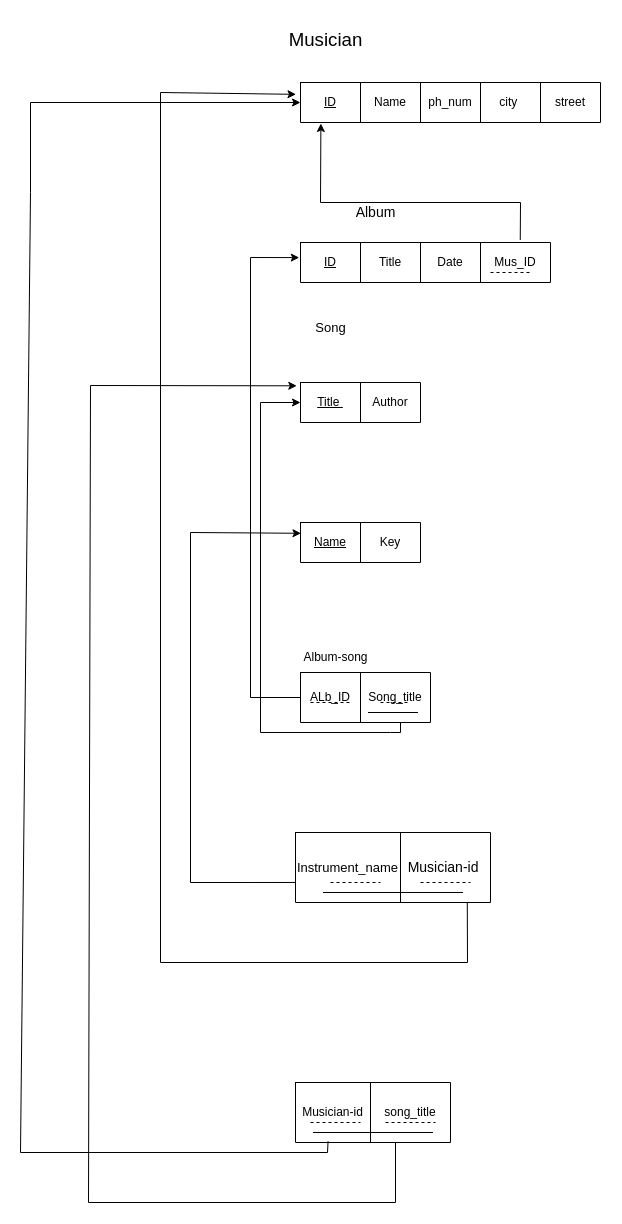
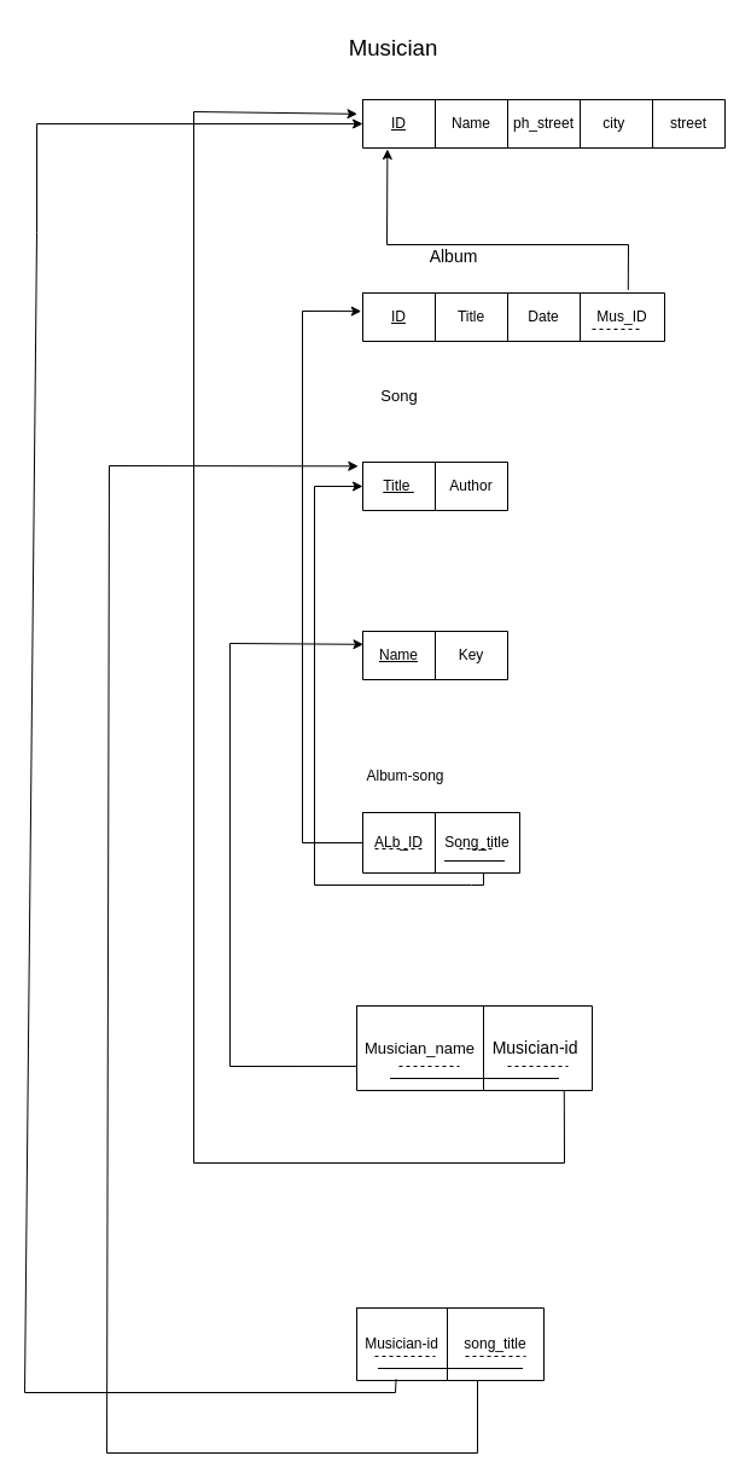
  <mxCell id="0" />
  <mxCell id="1" parent="0" />
  <mxCell id="2" value="" style="shape=table;startSize=0;container=1;collapsible=0;childLayout=tableLayout;" vertex="1" parent="1"><mxGeometry x="300" y="82" width="300" height="40" as="geometry" /></mxCell>
  <mxCell id="3" value="" style="shape=tableRow;horizontal=0;startSize=0;swimlaneHead=0;swimlaneBody=0;strokeColor=inherit;top=0;left=0;bottom=0;right=0;collapsible=0;dropTarget=0;fillColor=none;points=[[0,0.5],[1,0.5]];portConstraint=eastwest;" vertex="1" parent="2"><mxGeometry width="300" height="40" as="geometry" /></mxCell>
  <mxCell id="4" value="&lt;u&gt;ID&lt;/u&gt;" style="shape=partialRectangle;html=1;whiteSpace=wrap;connectable=0;strokeColor=inherit;overflow=hidden;fillColor=none;top=0;left=0;bottom=0;right=0;pointerEvents=1;" vertex="1" parent="3"><mxGeometry width="60" height="40" as="geometry"><mxRectangle width="60" height="40" as="alternateBounds" /></mxGeometry></mxCell>
  <mxCell id="5" value="Name" style="shape=partialRectangle;html=1;whiteSpace=wrap;connectable=0;strokeColor=inherit;overflow=hidden;fillColor=none;top=0;left=0;bottom=0;right=0;pointerEvents=1;" vertex="1" parent="3"><mxGeometry x="60" width="60" height="40" as="geometry"><mxRectangle width="60" height="40" as="alternateBounds" /></mxGeometry></mxCell>
- <mxCell id="6" value="ph_num" style="shape=partialRectangle;html=1;whiteSpace=wrap;connectable=0;strokeColor=inherit;overflow=hidden;fillColor=none;top=0;left=0;bottom=0;right=0;pointerEvents=1;" vertex="1" parent="3"><mxGeometry x="120" width="60" height="40" as="geometry"><mxRectangle width="60" height="40" as="alternateBounds" /></mxGeometry></mxCell>
+ <mxCell id="6" value="ph_street" style="shape=partialRectangle;html=1;whiteSpace=wrap;connectable=0;strokeColor=inherit;overflow=hidden;fillColor=none;top=0;left=0;bottom=0;right=0;pointerEvents=1;" vertex="1" parent="3"><mxGeometry x="120" width="60" height="40" as="geometry"><mxRectangle width="60" height="40" as="alternateBounds" /></mxGeometry></mxCell>
  <mxCell id="7" value="city&amp;nbsp;" style="shape=partialRectangle;html=1;whiteSpace=wrap;connectable=0;strokeColor=inherit;overflow=hidden;fillColor=none;top=0;left=0;bottom=0;right=0;pointerEvents=1;" vertex="1" parent="3"><mxGeometry x="180" width="60" height="40" as="geometry"><mxRectangle width="60" height="40" as="alternateBounds" /></mxGeometry></mxCell>
  <mxCell id="8" value="street" style="shape=partialRectangle;html=1;whiteSpace=wrap;connectable=0;strokeColor=inherit;overflow=hidden;fillColor=none;top=0;left=0;bottom=0;right=0;pointerEvents=1;" vertex="1" parent="3"><mxGeometry x="240" width="60" height="40" as="geometry"><mxRectangle width="60" height="40" as="alternateBounds" /></mxGeometry></mxCell>
  <mxCell id="9" value="&lt;span id=&quot;docs-internal-guid-6abfa7b9-7fff-150f-426b-dfc204d2c513&quot;&gt;&lt;span style=&quot;font-size: 14pt; font-family: Arial, sans-serif; background-color: transparent; font-variant-numeric: normal; font-variant-east-asian: normal; font-variant-alternates: normal; font-variant-position: normal; vertical-align: baseline; white-space: pre-wrap;&quot;&gt;Musician &lt;/span&gt;&lt;/span&gt;" style="text;html=1;align=center;verticalAlign=middle;resizable=0;points=[];autosize=1;strokeColor=none;fillColor=none;" vertex="1" parent="1"><mxGeometry x="275" y="20" width="100" height="40" as="geometry" /></mxCell>
  <mxCell id="10" value="" style="shape=table;startSize=0;container=1;collapsible=0;childLayout=tableLayout;" vertex="1" parent="1"><mxGeometry x="300" y="242" width="250" height="40" as="geometry" /></mxCell>
  <mxCell id="11" value="" style="shape=tableRow;horizontal=0;startSize=0;swimlaneHead=0;swimlaneBody=0;strokeColor=inherit;top=0;left=0;bottom=0;right=0;collapsible=0;dropTarget=0;fillColor=none;points=[[0,0.5],[1,0.5]];portConstraint=eastwest;" vertex="1" parent="10"><mxGeometry width="250" height="40" as="geometry" /></mxCell>
  <mxCell id="12" value="&lt;u&gt;ID&lt;/u&gt;" style="shape=partialRectangle;html=1;whiteSpace=wrap;connectable=0;strokeColor=inherit;overflow=hidden;fillColor=none;top=0;left=0;bottom=0;right=0;pointerEvents=1;" vertex="1" parent="11"><mxGeometry width="60" height="40" as="geometry"><mxRectangle width="60" height="40" as="alternateBounds" /></mxGeometry></mxCell>
  <mxCell id="13" value="Title" style="shape=partialRectangle;html=1;whiteSpace=wrap;connectable=0;strokeColor=inherit;overflow=hidden;fillColor=none;top=0;left=0;bottom=0;right=0;pointerEvents=1;" vertex="1" parent="11"><mxGeometry x="60" width="60" height="40" as="geometry"><mxRectangle width="60" height="40" as="alternateBounds" /></mxGeometry></mxCell>
  <mxCell id="14" value="Date" style="shape=partialRectangle;html=1;whiteSpace=wrap;connectable=0;strokeColor=inherit;overflow=hidden;fillColor=none;top=0;left=0;bottom=0;right=0;pointerEvents=1;" vertex="1" parent="11"><mxGeometry x="120" width="60" height="40" as="geometry"><mxRectangle width="60" height="40" as="alternateBounds" /></mxGeometry></mxCell>
  <mxCell id="15" value="Mus_ID" style="shape=partialRectangle;html=1;whiteSpace=wrap;connectable=0;strokeColor=inherit;overflow=hidden;fillColor=none;top=0;left=0;bottom=0;right=0;pointerEvents=1;" vertex="1" parent="11"><mxGeometry x="180" width="70" height="40" as="geometry"><mxRectangle width="70" height="40" as="alternateBounds" /></mxGeometry></mxCell>
  <mxCell id="16" value="&lt;font style=&quot;font-size: 14px;&quot;&gt;Album&lt;/font&gt;" style="text;html=1;align=center;verticalAlign=middle;resizable=0;points=[];autosize=1;strokeColor=none;fillColor=none;" vertex="1" parent="1"><mxGeometry x="345" y="197" width="60" height="30" as="geometry" /></mxCell>
  <mxCell id="17" value="" style="shape=table;startSize=0;container=1;collapsible=0;childLayout=tableLayout;" vertex="1" parent="1"><mxGeometry x="300" y="382" width="120" height="40" as="geometry" /></mxCell>
  <mxCell id="18" value="" style="shape=tableRow;horizontal=0;startSize=0;swimlaneHead=0;swimlaneBody=0;strokeColor=inherit;top=0;left=0;bottom=0;right=0;collapsible=0;dropTarget=0;fillColor=none;points=[[0,0.5],[1,0.5]];portConstraint=eastwest;" vertex="1" parent="17"><mxGeometry width="120" height="40" as="geometry" /></mxCell>
  <mxCell id="19" value="&lt;u&gt;Title&amp;nbsp;&lt;/u&gt;" style="shape=partialRectangle;html=1;whiteSpace=wrap;connectable=0;strokeColor=inherit;overflow=hidden;fillColor=none;top=0;left=0;bottom=0;right=0;pointerEvents=1;" vertex="1" parent="18"><mxGeometry width="60" height="40" as="geometry"><mxRectangle width="60" height="40" as="alternateBounds" /></mxGeometry></mxCell>
  <mxCell id="20" value="Author" style="shape=partialRectangle;html=1;whiteSpace=wrap;connectable=0;strokeColor=inherit;overflow=hidden;fillColor=none;top=0;left=0;bottom=0;right=0;pointerEvents=1;" vertex="1" parent="18"><mxGeometry x="60" width="60" height="40" as="geometry"><mxRectangle width="60" height="40" as="alternateBounds" /></mxGeometry></mxCell>
  <mxCell id="21" value="&lt;font style=&quot;font-size: 13px;&quot;&gt;Song&lt;/font&gt;" style="text;html=1;align=center;verticalAlign=middle;resizable=0;points=[];autosize=1;strokeColor=none;fillColor=none;" vertex="1" parent="1"><mxGeometry x="305" y="312" width="50" height="30" as="geometry" /></mxCell>
  <mxCell id="22" value="" style="shape=table;startSize=0;container=1;collapsible=0;childLayout=tableLayout;" vertex="1" parent="1"><mxGeometry x="300" y="522" width="120" height="40" as="geometry" /></mxCell>
  <mxCell id="23" value="" style="shape=tableRow;horizontal=0;startSize=0;swimlaneHead=0;swimlaneBody=0;strokeColor=inherit;top=0;left=0;bottom=0;right=0;collapsible=0;dropTarget=0;fillColor=none;points=[[0,0.5],[1,0.5]];portConstraint=eastwest;" vertex="1" parent="22"><mxGeometry width="120" height="40" as="geometry" /></mxCell>
  <mxCell id="24" value="&lt;u&gt;Name&lt;/u&gt;" style="shape=partialRectangle;html=1;whiteSpace=wrap;connectable=0;strokeColor=inherit;overflow=hidden;fillColor=none;top=0;left=0;bottom=0;right=0;pointerEvents=1;" vertex="1" parent="23"><mxGeometry width="60" height="40" as="geometry"><mxRectangle width="60" height="40" as="alternateBounds" /></mxGeometry></mxCell>
  <mxCell id="25" value="Key" style="shape=partialRectangle;html=1;whiteSpace=wrap;connectable=0;strokeColor=inherit;overflow=hidden;fillColor=none;top=0;left=0;bottom=0;right=0;pointerEvents=1;" vertex="1" parent="23"><mxGeometry x="60" width="60" height="40" as="geometry"><mxRectangle width="60" height="40" as="alternateBounds" /></mxGeometry></mxCell>
  <mxCell id="26" value="" style="endArrow=none;dashed=1;html=1;rounded=0;" edge="1" parent="1"><mxGeometry width="50" height="50" relative="1" as="geometry"><mxPoint x="490" y="272" as="sourcePoint" /><mxPoint x="530" y="272" as="targetPoint" /></mxGeometry></mxCell>
  <mxCell id="27" value="" style="endArrow=classic;html=1;rounded=0;entryX=0.068;entryY=1.025;entryDx=0;entryDy=0;entryPerimeter=0;exitX=0.879;exitY=-0.062;exitDx=0;exitDy=0;exitPerimeter=0;" edge="1" parent="1" source="11" target="3"><mxGeometry width="50" height="50" relative="1" as="geometry"><mxPoint x="590" y="252" as="sourcePoint" /><mxPoint x="640" y="202" as="targetPoint" /><Array as="points"><mxPoint x="520" y="202" /><mxPoint x="320" y="202" /></Array></mxGeometry></mxCell>
  <mxCell id="28" value="" style="shape=table;startSize=0;container=1;collapsible=0;childLayout=tableLayout;" vertex="1" parent="1"><mxGeometry x="300" y="672" width="130" height="50.0" as="geometry" /></mxCell>
  <mxCell id="29" value="" style="shape=tableRow;horizontal=0;startSize=0;swimlaneHead=0;swimlaneBody=0;strokeColor=inherit;top=0;left=0;bottom=0;right=0;collapsible=0;dropTarget=0;fillColor=none;points=[[0,0.5],[1,0.5]];portConstraint=eastwest;" vertex="1" parent="28"><mxGeometry width="130" height="50" as="geometry" /></mxCell>
  <mxCell id="30" value="ALb_ID" style="shape=partialRectangle;html=1;whiteSpace=wrap;connectable=0;strokeColor=inherit;overflow=hidden;fillColor=none;top=0;left=0;bottom=0;right=0;pointerEvents=1;" vertex="1" parent="29"><mxGeometry width="60" height="50" as="geometry"><mxRectangle width="60" height="50" as="alternateBounds" /></mxGeometry></mxCell>
  <mxCell id="31" value="Song_title" style="shape=partialRectangle;html=1;whiteSpace=wrap;connectable=0;strokeColor=inherit;overflow=hidden;fillColor=none;top=0;left=0;bottom=0;right=0;pointerEvents=1;" vertex="1" parent="29"><mxGeometry x="60" width="70" height="50" as="geometry"><mxRectangle width="70" height="50" as="alternateBounds" /></mxGeometry></mxCell>
- <mxCell id="32" value="Album-song" style="text;html=1;align=center;verticalAlign=middle;resizable=0;points=[];autosize=1;strokeColor=none;fillColor=none;" vertex="1" parent="1"><mxGeometry x="290" y="642" width="90" height="30" as="geometry" /></mxCell>
+ <mxCell id="32" value="Album-song" style="text;html=1;align=center;verticalAlign=middle;resizable=0;points=[];autosize=1;strokeColor=none;fillColor=none;" vertex="1" parent="1"><mxGeometry x="290" y="627" width="90" height="30" as="geometry" /></mxCell>
  <mxCell id="33" value="" style="endArrow=none;dashed=1;html=1;rounded=0;" edge="1" parent="1"><mxGeometry width="50" height="50" relative="1" as="geometry"><mxPoint x="380" y="702" as="sourcePoint" /><mxPoint x="410" y="702" as="targetPoint" /></mxGeometry></mxCell>
  <mxCell id="34" value="" style="endArrow=none;dashed=1;html=1;rounded=0;" edge="1" parent="1"><mxGeometry width="50" height="50" relative="1" as="geometry"><mxPoint x="310" y="702" as="sourcePoint" /><mxPoint x="350" y="702" as="targetPoint" /></mxGeometry></mxCell>
  <mxCell id="35" value="" style="endArrow=classic;html=1;rounded=0;" edge="1" parent="1" target="18"><mxGeometry width="50" height="50" relative="1" as="geometry"><mxPoint x="400" y="722" as="sourcePoint" /><mxPoint x="270" y="622" as="targetPoint" /><Array as="points"><mxPoint x="400" y="732" /><mxPoint x="390" y="732" /><mxPoint x="260" y="732" /><mxPoint x="260" y="402" /></Array></mxGeometry></mxCell>
  <mxCell id="36" value="" style="endArrow=classic;html=1;rounded=0;entryX=-0.005;entryY=0.378;entryDx=0;entryDy=0;entryPerimeter=0;" edge="1" parent="1" source="29" target="11"><mxGeometry width="50" height="50" relative="1" as="geometry"><mxPoint x="410" y="612" as="sourcePoint" /><mxPoint x="270" y="442" as="targetPoint" /><Array as="points"><mxPoint x="250" y="697" /><mxPoint x="250" y="257" /></Array></mxGeometry></mxCell>
  <mxCell id="37" value="" style="endArrow=none;html=1;rounded=0;" edge="1" parent="1"><mxGeometry width="50" height="50" relative="1" as="geometry"><mxPoint x="367.5" y="712" as="sourcePoint" /><mxPoint x="417.5" y="712" as="targetPoint" /></mxGeometry></mxCell>
  <mxCell id="38" value="" style="shape=table;startSize=0;container=1;collapsible=0;childLayout=tableLayout;" vertex="1" parent="1"><mxGeometry x="295" y="832" width="195" height="70" as="geometry" /></mxCell>
  <mxCell id="39" value="" style="shape=tableRow;horizontal=0;startSize=0;swimlaneHead=0;swimlaneBody=0;strokeColor=inherit;top=0;left=0;bottom=0;right=0;collapsible=0;dropTarget=0;fillColor=none;points=[[0,0.5],[1,0.5]];portConstraint=eastwest;" vertex="1" parent="38"><mxGeometry width="195" height="70" as="geometry" /></mxCell>
- <mxCell id="40" value="&lt;span style=&quot;font-size: 13px; text-wrap: nowrap;&quot;&gt;Instrument_name&lt;/span&gt;" style="shape=partialRectangle;html=1;whiteSpace=wrap;connectable=0;strokeColor=inherit;overflow=hidden;fillColor=none;top=0;left=0;bottom=0;right=0;pointerEvents=1;" vertex="1" parent="39"><mxGeometry width="105" height="70" as="geometry"><mxRectangle width="105" height="70" as="alternateBounds" /></mxGeometry></mxCell>
+ <mxCell id="40" value="&lt;span style=&quot;font-size: 13px; text-wrap: nowrap;&quot;&gt;Musician_name&lt;/span&gt;" style="shape=partialRectangle;html=1;whiteSpace=wrap;connectable=0;strokeColor=inherit;overflow=hidden;fillColor=none;top=0;left=0;bottom=0;right=0;pointerEvents=1;" vertex="1" parent="39"><mxGeometry width="105" height="70" as="geometry"><mxRectangle width="105" height="70" as="alternateBounds" /></mxGeometry></mxCell>
  <mxCell id="41" value="&lt;span style=&quot;font-family: Arial, sans-serif; font-size: 14px; white-space-collapse: preserve;&quot;&gt;Musician-id &lt;/span&gt;" style="shape=partialRectangle;html=1;whiteSpace=wrap;connectable=0;strokeColor=inherit;overflow=hidden;fillColor=none;top=0;left=0;bottom=0;right=0;pointerEvents=1;" vertex="1" parent="39"><mxGeometry x="105" width="90" height="70" as="geometry"><mxRectangle width="90" height="70" as="alternateBounds" /></mxGeometry></mxCell>
  <mxCell id="42" value="" style="endArrow=none;html=1;rounded=0;" edge="1" parent="1"><mxGeometry width="50" height="50" relative="1" as="geometry"><mxPoint x="322.5" y="892" as="sourcePoint" /><mxPoint x="462.5" y="892" as="targetPoint" /></mxGeometry></mxCell>
  <mxCell id="43" value="" style="endArrow=none;dashed=1;html=1;rounded=0;" edge="1" parent="1"><mxGeometry width="50" height="50" relative="1" as="geometry"><mxPoint x="420" y="882" as="sourcePoint" /><mxPoint x="470" y="882" as="targetPoint" /></mxGeometry></mxCell>
  <mxCell id="44" value="" style="endArrow=none;dashed=1;html=1;rounded=0;" edge="1" parent="1"><mxGeometry width="50" height="50" relative="1" as="geometry"><mxPoint x="330" y="882" as="sourcePoint" /><mxPoint x="380" y="882" as="targetPoint" /></mxGeometry></mxCell>
  <mxCell id="45" value="" style="endArrow=classic;html=1;rounded=0;exitX=0;exitY=0.714;exitDx=0;exitDy=0;exitPerimeter=0;entryX=0.004;entryY=0.27;entryDx=0;entryDy=0;entryPerimeter=0;" edge="1" parent="1" source="39" target="23"><mxGeometry width="50" height="50" relative="1" as="geometry"><mxPoint x="200" y="902" as="sourcePoint" /><mxPoint x="180" y="532" as="targetPoint" /><Array as="points"><mxPoint x="190" y="882" /><mxPoint x="190" y="532" /></Array></mxGeometry></mxCell>
  <mxCell id="46" value="" style="endArrow=classic;html=1;rounded=0;entryX=-0.015;entryY=0.296;entryDx=0;entryDy=0;entryPerimeter=0;exitX=0.881;exitY=1.002;exitDx=0;exitDy=0;exitPerimeter=0;" edge="1" parent="1" source="39" target="3"><mxGeometry width="50" height="50" relative="1" as="geometry"><mxPoint x="340" y="932" as="sourcePoint" /><mxPoint x="130" y="362" as="targetPoint" /><Array as="points"><mxPoint x="467" y="962" /><mxPoint x="160" y="962" /><mxPoint x="160" y="92" /></Array></mxGeometry></mxCell>
  <mxCell id="47" value="" style="shape=table;startSize=0;container=1;collapsible=0;childLayout=tableLayout;" vertex="1" parent="1"><mxGeometry x="295" y="1082" width="155" height="60" as="geometry" /></mxCell>
  <mxCell id="48" value="" style="shape=tableRow;horizontal=0;startSize=0;swimlaneHead=0;swimlaneBody=0;strokeColor=inherit;top=0;left=0;bottom=0;right=0;collapsible=0;dropTarget=0;fillColor=none;points=[[0,0.5],[1,0.5]];portConstraint=eastwest;" vertex="1" parent="47"><mxGeometry width="155" height="60" as="geometry" /></mxCell>
  <mxCell id="49" value="Musician-id" style="shape=partialRectangle;html=1;whiteSpace=wrap;connectable=0;strokeColor=inherit;overflow=hidden;fillColor=none;top=0;left=0;bottom=0;right=0;pointerEvents=1;" vertex="1" parent="48"><mxGeometry width="75" height="60" as="geometry"><mxRectangle width="75" height="60" as="alternateBounds" /></mxGeometry></mxCell>
  <mxCell id="50" value="song_title" style="shape=partialRectangle;html=1;whiteSpace=wrap;connectable=0;strokeColor=inherit;overflow=hidden;fillColor=none;top=0;left=0;bottom=0;right=0;pointerEvents=1;" vertex="1" parent="48"><mxGeometry x="75" width="80" height="60" as="geometry"><mxRectangle width="80" height="60" as="alternateBounds" /></mxGeometry></mxCell>
  <mxCell id="51" value="" style="endArrow=none;dashed=1;html=1;rounded=0;" edge="1" parent="1"><mxGeometry width="50" height="50" relative="1" as="geometry"><mxPoint x="310" y="1122" as="sourcePoint" /><mxPoint x="360" y="1122" as="targetPoint" /></mxGeometry></mxCell>
  <mxCell id="52" value="" style="endArrow=none;dashed=1;html=1;rounded=0;" edge="1" parent="1"><mxGeometry width="50" height="50" relative="1" as="geometry"><mxPoint x="385" y="1122" as="sourcePoint" /><mxPoint x="435" y="1122" as="targetPoint" /></mxGeometry></mxCell>
  <mxCell id="53" value="" style="endArrow=none;html=1;rounded=0;" edge="1" parent="1"><mxGeometry width="50" height="50" relative="1" as="geometry"><mxPoint x="312.5" y="1132" as="sourcePoint" /><mxPoint x="432.5" y="1132" as="targetPoint" /></mxGeometry></mxCell>
  <mxCell id="54" value="" style="endArrow=classic;html=1;rounded=0;entryX=-0.031;entryY=0.083;entryDx=0;entryDy=0;entryPerimeter=0;exitX=0.881;exitY=1.002;exitDx=0;exitDy=0;exitPerimeter=0;" edge="1" parent="1" target="18"><mxGeometry width="50" height="50" relative="1" as="geometry"><mxPoint x="395" y="1142" as="sourcePoint" /><mxPoint x="223" y="334" as="targetPoint" /><Array as="points"><mxPoint x="395" y="1202" /><mxPoint x="88" y="1202" /><mxPoint x="90" y="385" /></Array></mxGeometry></mxCell>
  <mxCell id="55" value="" style="endArrow=classic;html=1;rounded=0;entryX=0;entryY=0.5;entryDx=0;entryDy=0;exitX=0.21;exitY=0.98;exitDx=0;exitDy=0;exitPerimeter=0;" edge="1" parent="1" source="48" target="3"><mxGeometry width="50" height="50" relative="1" as="geometry"><mxPoint x="327" y="1092" as="sourcePoint" /><mxPoint x="155" y="284" as="targetPoint" /><Array as="points"><mxPoint x="327" y="1152" /><mxPoint x="20" y="1152" /><mxPoint x="30" y="192" /><mxPoint x="30" y="102" /></Array></mxGeometry></mxCell>
